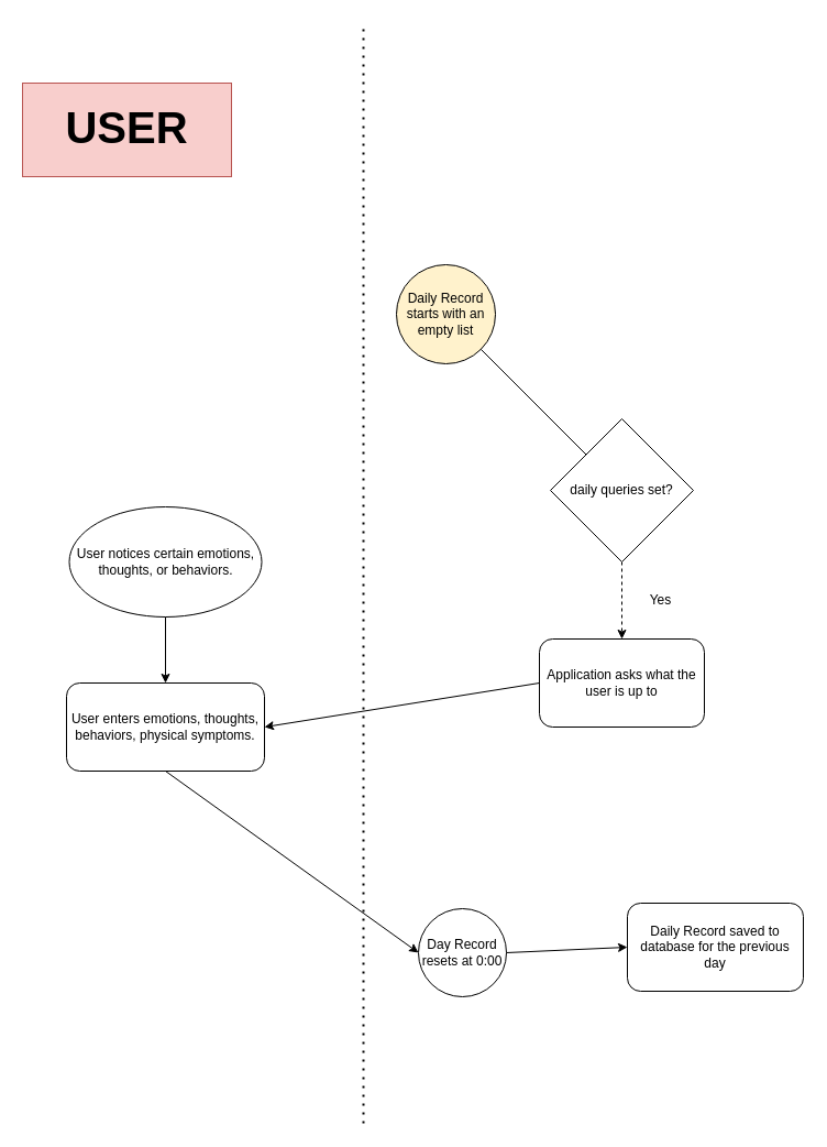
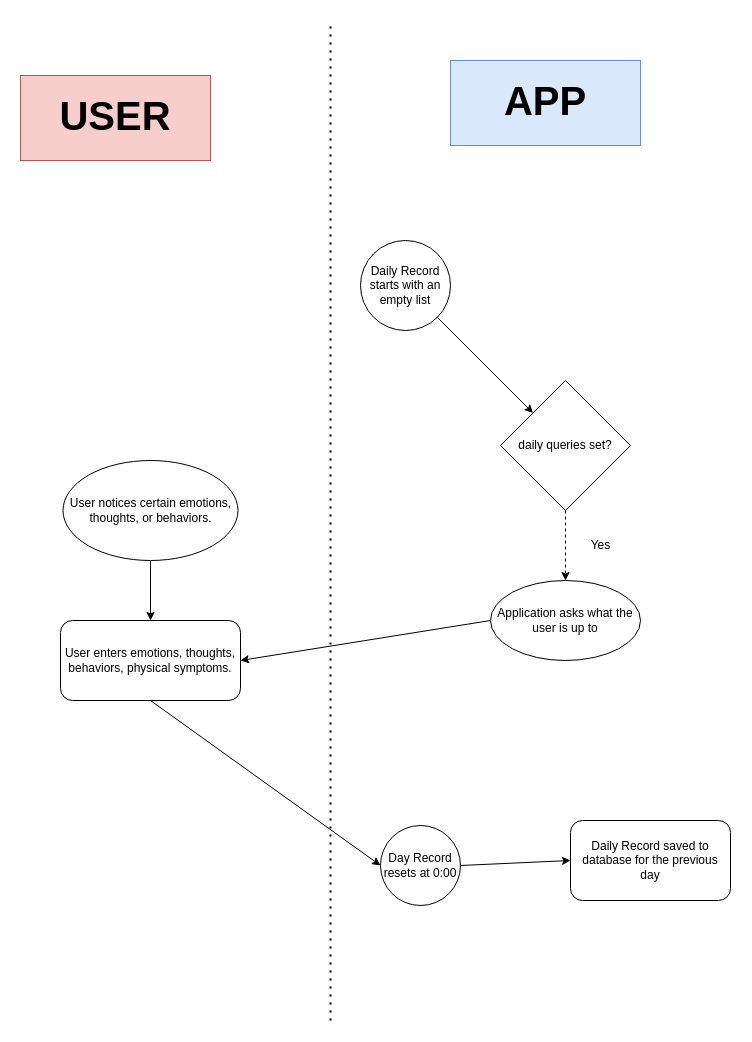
  <mxCell id="0" />
  <mxCell id="1" parent="0" />
  <mxCell id="2" value="User enters emotions, thoughts, behaviors, physical symptoms." style="rounded=1;whiteSpace=wrap;html=1;" vertex="1" parent="1"><mxGeometry x="60" y="620" width="180" height="80" as="geometry" /></mxCell>
  <mxCell id="3" value="User notices&amp;nbsp;certain emotions, thoughts, or behaviors." style="ellipse;whiteSpace=wrap;html=1;" vertex="1" parent="1"><mxGeometry x="62.5" y="460" width="175" height="100" as="geometry" /></mxCell>
  <mxCell id="4" value="" style="endArrow=classic;html=1;rounded=0;exitX=0.5;exitY=1;exitDx=0;exitDy=0;entryX=0.5;entryY=0;entryDx=0;entryDy=0;" edge="1" parent="1" source="3" target="2"><mxGeometry width="50" height="50" relative="1" as="geometry"><mxPoint x="400" y="420" as="sourcePoint" /><mxPoint x="440" y="520" as="targetPoint" /></mxGeometry></mxCell>
- <mxCell id="5" value="Application asks what the user is up to" style="whiteSpace=wrap;html=1;rounded=1;" vertex="1" parent="1"><mxGeometry x="490" y="580" width="150" height="80" as="geometry" /></mxCell>
+ <mxCell id="5" value="Application asks what the user is up to" style="ellipse;whiteSpace=wrap;html=1;" vertex="1" parent="1"><mxGeometry x="490" y="580" width="150" height="80" as="geometry" /></mxCell>
  <mxCell id="6" value="" style="endArrow=classic;html=1;rounded=0;exitX=0;exitY=0.5;exitDx=0;exitDy=0;entryX=1;entryY=0.5;entryDx=0;entryDy=0;" edge="1" parent="1" source="5" target="2"><mxGeometry width="50" height="50" relative="1" as="geometry"><mxPoint x="660" y="530" as="sourcePoint" /><mxPoint x="710" y="480" as="targetPoint" /></mxGeometry></mxCell>
  <mxCell id="7" value="Day Record resets at 0:00" style="ellipse;whiteSpace=wrap;html=1;aspect=fixed;" vertex="1" parent="1"><mxGeometry x="380" y="825" width="80" height="80" as="geometry" /></mxCell>
  <mxCell id="8" value="" style="endArrow=classic;html=1;rounded=0;exitX=0.5;exitY=1;exitDx=0;exitDy=0;entryX=0;entryY=0.5;entryDx=0;entryDy=0;" edge="1" parent="1" source="2" target="7"><mxGeometry width="50" height="50" relative="1" as="geometry"><mxPoint x="440" y="710" as="sourcePoint" /><mxPoint x="490" y="660" as="targetPoint" /></mxGeometry></mxCell>
  <mxCell id="9" value="daily queries set?" style="rhombus;whiteSpace=wrap;html=1;" vertex="1" parent="1"><mxGeometry x="500" y="380" width="130" height="130" as="geometry" /></mxCell>
  <mxCell id="10" value="" style="endArrow=classic;html=1;rounded=0;entryX=0.5;entryY=0;entryDx=0;entryDy=0;exitX=0.5;exitY=1;exitDx=0;exitDy=0;dashed=1;" edge="1" parent="1" source="9" target="5"><mxGeometry width="50" height="50" relative="1" as="geometry"><mxPoint x="600" y="580" as="sourcePoint" /><mxPoint x="650" y="530" as="targetPoint" /></mxGeometry></mxCell>
  <mxCell id="11" value="Yes" style="text;html=1;align=center;verticalAlign=middle;resizable=0;points=[];autosize=1;strokeColor=none;fillColor=none;" vertex="1" parent="1"><mxGeometry x="580" y="530" width="40" height="30" as="geometry" /></mxCell>
  <mxCell id="12" value="" style="endArrow=none;dashed=1;html=1;dashPattern=1 3;strokeWidth=2;rounded=0;" edge="1" parent="1"><mxGeometry width="50" height="50" relative="1" as="geometry"><mxPoint x="330" y="1020" as="sourcePoint" /><mxPoint x="330" y="20" as="targetPoint" /><Array as="points"><mxPoint x="330" y="190" /></Array></mxGeometry></mxCell>
  <mxCell id="13" value="&lt;h1 style=&quot;font-size: 40px;&quot;&gt;USER&lt;/h1&gt;" style="text;html=1;strokeColor=#b85450;fillColor=#f8cecc;spacing=5;spacingTop=-20;whiteSpace=wrap;overflow=hidden;rounded=0;align=center;fontSize=40;" vertex="1" parent="1"><mxGeometry x="20" y="75" width="190" height="85" as="geometry" /></mxCell>
+ <mxCell id="14" value="&lt;h1 style=&quot;font-size: 40px;&quot;&gt;APP&lt;/h1&gt;" style="text;html=1;strokeColor=#6c8ebf;fillColor=#dae8fc;spacing=5;spacingTop=-20;whiteSpace=wrap;overflow=hidden;rounded=0;align=center;fontSize=40;" vertex="1" parent="1"><mxGeometry x="450" y="60" width="190" height="85" as="geometry" /></mxCell>
  <mxCell id="15" value="Daily Record saved to database for the previous day" style="rounded=1;whiteSpace=wrap;html=1;" vertex="1" parent="1"><mxGeometry x="570" y="820" width="160" height="80" as="geometry" /></mxCell>
  <mxCell id="16" value="" style="endArrow=classic;html=1;rounded=0;entryX=0;entryY=0.5;entryDx=0;entryDy=0;exitX=1;exitY=0.5;exitDx=0;exitDy=0;" edge="1" parent="1" source="7" target="15"><mxGeometry width="50" height="50" relative="1" as="geometry"><mxPoint x="490" y="910" as="sourcePoint" /><mxPoint x="540" y="860" as="targetPoint" /></mxGeometry></mxCell>
- <mxCell id="17" value="Daily Record starts with an empty list" style="ellipse;whiteSpace=wrap;html=1;aspect=fixed;fillColor=#fff2cc;" vertex="1" parent="1"><mxGeometry x="360" y="240" width="90" height="90" as="geometry" /></mxCell>
- <mxCell id="18" value="" style="endArrow=none;html=1;rounded=0;exitX=1;exitY=1;exitDx=0;exitDy=0;entryX=0;entryY=0;entryDx=0;entryDy=0;" edge="1" parent="1" source="17" target="9"><mxGeometry width="50" height="50" relative="1" as="geometry"><mxPoint x="490" y="370" as="sourcePoint" /><mxPoint x="540" y="320" as="targetPoint" /></mxGeometry></mxCell>
+ <mxCell id="17" value="Daily Record starts with an empty list" style="ellipse;whiteSpace=wrap;html=1;aspect=fixed;" vertex="1" parent="1"><mxGeometry x="360" y="240" width="90" height="90" as="geometry" /></mxCell>
+ <mxCell id="18" value="" style="endArrow=classic;html=1;rounded=0;exitX=1;exitY=1;exitDx=0;exitDy=0;entryX=0;entryY=0;entryDx=0;entryDy=0;" edge="1" parent="1" source="17" target="9"><mxGeometry width="50" height="50" relative="1" as="geometry"><mxPoint x="490" y="370" as="sourcePoint" /><mxPoint x="540" y="320" as="targetPoint" /></mxGeometry></mxCell>
